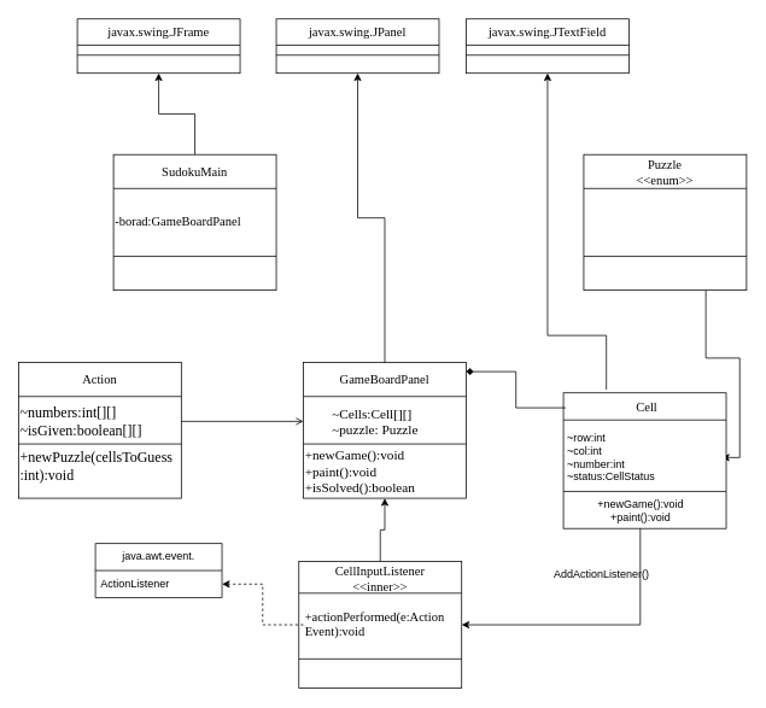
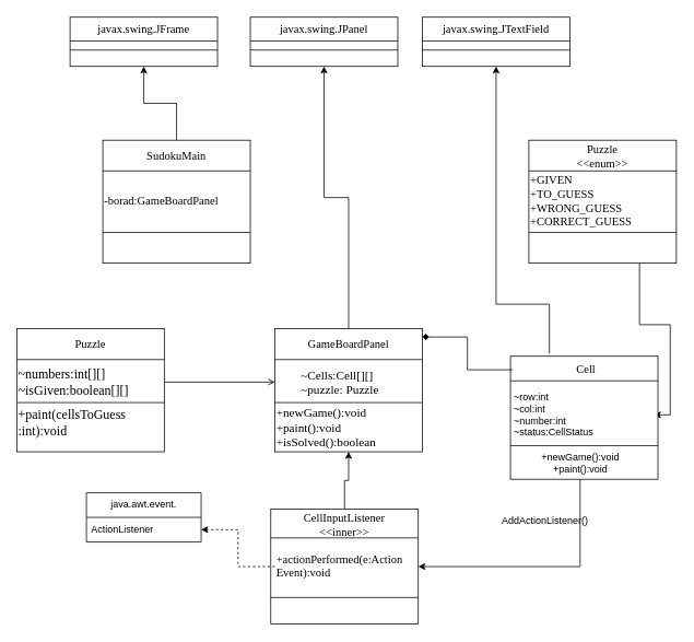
  <mxCell id="0" />
  <mxCell id="1" parent="0" />
  <mxCell id="2" value="" style="rounded=0;whiteSpace=wrap;html=1;" parent="1" vertex="1"><mxGeometry x="330" y="620" width="180" height="140" as="geometry" /></mxCell>
  <mxCell id="3" value="" style="endArrow=none;html=1;rounded=0;exitX=0;exitY=0.25;exitDx=0;exitDy=0;entryX=1;entryY=0.25;entryDx=0;entryDy=0;" parent="1" source="2" target="2" edge="1"><mxGeometry width="50" height="50" relative="1" as="geometry"><mxPoint x="600" y="890" as="sourcePoint" /><mxPoint x="650" y="840" as="targetPoint" /></mxGeometry></mxCell>
  <mxCell id="4" style="edgeStyle=orthogonalEdgeStyle;rounded=0;orthogonalLoop=1;jettySize=auto;html=1;exitX=0.5;exitY=0;exitDx=0;exitDy=0;entryX=0.5;entryY=1;entryDx=0;entryDy=0;" parent="1" source="5" target="9" edge="1"><mxGeometry relative="1" as="geometry" /></mxCell>
  <mxCell id="5" value="&lt;font face=&quot;Times New Roman&quot; style=&quot;font-size: 14px;&quot;&gt;CellInputListener&lt;br&gt;&lt;/font&gt;&lt;div&gt;&lt;font face=&quot;Times New Roman&quot; style=&quot;font-size: 14px;&quot;&gt;&amp;lt;&amp;lt;inner&amp;gt;&amp;gt;&lt;/font&gt;&lt;/div&gt;" style="text;html=1;strokeColor=none;fillColor=none;align=center;verticalAlign=middle;whiteSpace=wrap;rounded=0;" parent="1" vertex="1"><mxGeometry x="330" y="620" width="180" height="40" as="geometry" /></mxCell>
  <mxCell id="6" value="" style="endArrow=none;html=1;rounded=0;exitX=0;exitY=0.75;exitDx=0;exitDy=0;entryX=1;entryY=0.75;entryDx=0;entryDy=0;" parent="1" edge="1"><mxGeometry width="50" height="50" relative="1" as="geometry"><mxPoint x="330" y="727.75" as="sourcePoint" /><mxPoint x="510" y="727.75" as="targetPoint" /></mxGeometry></mxCell>
  <mxCell id="7" style="edgeStyle=orthogonalEdgeStyle;rounded=0;orthogonalLoop=1;jettySize=auto;html=1;entryX=1;entryY=0.5;entryDx=0;entryDy=0;dashed=1;" edge="1" parent="1" source="8" target="39"><mxGeometry relative="1" as="geometry" /></mxCell>
  <mxCell id="8" value="&lt;div style=&quot;&quot;&gt;&lt;div&gt;&lt;font face=&quot;Times New Roman&quot;&gt;&lt;span style=&quot;font-size: 14px;&quot;&gt;+actionPerformed(e:Action&lt;/span&gt;&lt;/font&gt;&lt;/div&gt;&lt;div&gt;&lt;font face=&quot;Times New Roman&quot;&gt;&lt;span style=&quot;font-size: 14px;&quot;&gt;Event):void&lt;/span&gt;&lt;/font&gt;&lt;/div&gt;&lt;/div&gt;" style="text;html=1;strokeColor=none;fillColor=none;align=left;verticalAlign=middle;whiteSpace=wrap;rounded=0;" parent="1" vertex="1"><mxGeometry x="335" y="660" width="170" height="60" as="geometry" /></mxCell>
  <mxCell id="9" value="" style="rounded=0;whiteSpace=wrap;html=1;" parent="1" vertex="1"><mxGeometry x="335" y="400" width="180" height="150" as="geometry" /></mxCell>
  <mxCell id="10" value="" style="endArrow=none;html=1;rounded=0;exitX=0;exitY=0.25;exitDx=0;exitDy=0;entryX=1;entryY=0.25;entryDx=0;entryDy=0;" parent="1" source="9" target="9" edge="1"><mxGeometry width="50" height="50" relative="1" as="geometry"><mxPoint x="605" y="670" as="sourcePoint" /><mxPoint x="655" y="620" as="targetPoint" /></mxGeometry></mxCell>
  <mxCell id="11" style="edgeStyle=orthogonalEdgeStyle;rounded=0;orthogonalLoop=1;jettySize=auto;html=1;entryX=0.5;entryY=1;entryDx=0;entryDy=0;" edge="1" parent="1" source="12" target="50"><mxGeometry relative="1" as="geometry" /></mxCell>
  <mxCell id="12" value="&lt;font face=&quot;Times New Roman&quot; style=&quot;font-size: 14px;&quot;&gt;GameBoardPanel&lt;br&gt;&lt;/font&gt;" style="text;html=1;strokeColor=none;fillColor=none;align=center;verticalAlign=middle;whiteSpace=wrap;rounded=0;" parent="1" vertex="1"><mxGeometry x="335" y="400" width="180" height="40" as="geometry" /></mxCell>
  <mxCell id="13" value="" style="endArrow=none;html=1;rounded=0;exitX=0;exitY=0.75;exitDx=0;exitDy=0;entryX=1;entryY=0.75;entryDx=0;entryDy=0;" parent="1" edge="1"><mxGeometry width="50" height="50" relative="1" as="geometry"><mxPoint x="335" y="490" as="sourcePoint" /><mxPoint x="515" y="490" as="targetPoint" /></mxGeometry></mxCell>
  <mxCell id="14" value="&lt;font style=&quot;font-size: 15px;&quot; face=&quot;Times New Roman&quot;&gt;&lt;span style=&quot;white-space: pre;&quot;&gt;&#09;&lt;/span&gt;~Cells:Cell[][]&lt;/font&gt;&lt;div&gt;&lt;font style=&quot;font-size: 15px;&quot; face=&quot;Times New Roman&quot;&gt;&lt;span style=&quot;white-space: pre;&quot;&gt;&#09;&lt;/span&gt;~puzzle: Puzzle&lt;br&gt;&lt;/font&gt;&lt;/div&gt;" style="text;html=1;strokeColor=none;fillColor=none;align=left;verticalAlign=middle;whiteSpace=wrap;rounded=0;" parent="1" vertex="1"><mxGeometry x="335" y="430" width="180" height="70" as="geometry" /></mxCell>
  <mxCell id="15" value="" style="rounded=0;whiteSpace=wrap;html=1;" parent="1" vertex="1"><mxGeometry x="20" y="400" width="180" height="150" as="geometry" /></mxCell>
  <mxCell id="16" value="" style="endArrow=none;html=1;rounded=0;exitX=0;exitY=0.25;exitDx=0;exitDy=0;entryX=1;entryY=0.25;entryDx=0;entryDy=0;" parent="1" source="15" target="15" edge="1"><mxGeometry width="50" height="50" relative="1" as="geometry"><mxPoint x="290" y="670" as="sourcePoint" /><mxPoint x="340" y="620" as="targetPoint" /></mxGeometry></mxCell>
- <mxCell id="17" value="&lt;font face=&quot;Times New Roman&quot; style=&quot;font-size: 14px;&quot;&gt;Action&lt;br&gt;&lt;/font&gt;" style="text;html=1;strokeColor=none;fillColor=none;align=center;verticalAlign=middle;whiteSpace=wrap;rounded=0;" parent="1" vertex="1"><mxGeometry x="20" y="400" width="180" height="40" as="geometry" /></mxCell>
+ <mxCell id="17" value="&lt;font face=&quot;Times New Roman&quot; style=&quot;font-size: 14px;&quot;&gt;Puzzle&lt;br&gt;&lt;/font&gt;" style="text;html=1;strokeColor=none;fillColor=none;align=center;verticalAlign=middle;whiteSpace=wrap;rounded=0;" parent="1" vertex="1"><mxGeometry x="20" y="400" width="180" height="40" as="geometry" /></mxCell>
  <mxCell id="18" value="" style="endArrow=none;html=1;rounded=0;exitX=0;exitY=0.75;exitDx=0;exitDy=0;entryX=1;entryY=0.75;entryDx=0;entryDy=0;" parent="1" edge="1"><mxGeometry width="50" height="50" relative="1" as="geometry"><mxPoint x="20" y="490" as="sourcePoint" /><mxPoint x="200" y="490" as="targetPoint" /></mxGeometry></mxCell>
  <mxCell id="19" style="edgeStyle=orthogonalEdgeStyle;rounded=0;orthogonalLoop=1;jettySize=auto;html=1;entryX=0;entryY=0.5;entryDx=0;entryDy=0;endArrow=open;" parent="1" source="20" target="14" edge="1"><mxGeometry relative="1" as="geometry" /></mxCell>
  <mxCell id="20" value="&lt;div&gt;&lt;font style=&quot;font-size: 16px;&quot; face=&quot;Times New Roman&quot;&gt;~numbers:int[][]&lt;/font&gt;&lt;/div&gt;&lt;div&gt;&lt;font style=&quot;font-size: 16px;&quot; face=&quot;Times New Roman&quot;&gt;~isGiven:boolean[][]&lt;/font&gt;&lt;/div&gt;" style="text;html=1;strokeColor=none;fillColor=none;align=left;verticalAlign=middle;whiteSpace=wrap;rounded=0;" parent="1" vertex="1"><mxGeometry x="20" y="430" width="180" height="70" as="geometry" /></mxCell>
  <mxCell id="21" style="edgeStyle=orthogonalEdgeStyle;rounded=0;orthogonalLoop=1;jettySize=auto;html=1;exitX=0.75;exitY=1;exitDx=0;exitDy=0;entryX=1;entryY=0.5;entryDx=0;entryDy=0;" edge="1" parent="1" source="22" target="33"><mxGeometry relative="1" as="geometry" /></mxCell>
  <mxCell id="22" value="" style="rounded=0;whiteSpace=wrap;html=1;" parent="1" vertex="1"><mxGeometry x="645" y="170" width="180" height="150" as="geometry" /></mxCell>
  <mxCell id="23" value="" style="endArrow=none;html=1;rounded=0;exitX=0;exitY=0.25;exitDx=0;exitDy=0;entryX=1;entryY=0.25;entryDx=0;entryDy=0;" parent="1" source="22" target="22" edge="1"><mxGeometry width="50" height="50" relative="1" as="geometry"><mxPoint x="915" y="440" as="sourcePoint" /><mxPoint x="965" y="390" as="targetPoint" /></mxGeometry></mxCell>
  <mxCell id="24" value="&lt;font face=&quot;Times New Roman&quot; style=&quot;font-size: 14px;&quot;&gt;Puzzle&lt;br&gt;&lt;/font&gt;&lt;div&gt;&lt;font face=&quot;Times New Roman&quot; style=&quot;font-size: 14px;&quot;&gt;&amp;lt;&amp;lt;enum&amp;gt;&amp;gt;&lt;/font&gt;&lt;/div&gt;" style="text;html=1;strokeColor=none;fillColor=none;align=center;verticalAlign=middle;whiteSpace=wrap;rounded=0;" parent="1" vertex="1"><mxGeometry x="645" y="170" width="180" height="40" as="geometry" /></mxCell>
  <mxCell id="25" value="" style="endArrow=none;html=1;rounded=0;exitX=0;exitY=0.75;exitDx=0;exitDy=0;entryX=1;entryY=0.75;entryDx=0;entryDy=0;" parent="1" source="22" target="22" edge="1"><mxGeometry width="50" height="50" relative="1" as="geometry"><mxPoint x="915" y="440" as="sourcePoint" /><mxPoint x="965" y="390" as="targetPoint" /></mxGeometry></mxCell>
+ <mxCell id="26" value="&lt;div style=&quot;&quot;&gt;&lt;div&gt;&lt;font face=&quot;Times New Roman&quot;&gt;&lt;span style=&quot;font-size: 14px;&quot;&gt;+GIVEN&lt;/span&gt;&lt;/font&gt;&lt;/div&gt;&lt;div&gt;&lt;font face=&quot;Times New Roman&quot;&gt;&lt;span style=&quot;font-size: 14px;&quot;&gt;+TO_GUESS&lt;/span&gt;&lt;/font&gt;&lt;/div&gt;&lt;div&gt;&lt;font face=&quot;Times New Roman&quot;&gt;&lt;span style=&quot;font-size: 14px;&quot;&gt;+WRONG_GUESS&lt;/span&gt;&lt;/font&gt;&lt;/div&gt;&lt;div&gt;&lt;font face=&quot;Times New Roman&quot;&gt;&lt;span style=&quot;font-size: 14px;&quot;&gt;+CORRECT_GUESS&lt;/span&gt;&lt;/font&gt;&lt;/div&gt;&lt;/div&gt;" style="text;html=1;strokeColor=none;fillColor=none;align=left;verticalAlign=middle;whiteSpace=wrap;rounded=0;" parent="1" vertex="1"><mxGeometry x="645" y="210" width="180" height="70" as="geometry" /></mxCell>
  <mxCell id="27" value="" style="rounded=0;whiteSpace=wrap;html=1;" parent="1" vertex="1"><mxGeometry x="622.5" y="433.5" width="180" height="150" as="geometry" /></mxCell>
  <mxCell id="28" value="" style="endArrow=none;html=1;rounded=0;exitX=0;exitY=0.25;exitDx=0;exitDy=0;entryX=1;entryY=0.25;entryDx=0;entryDy=0;" parent="1" edge="1"><mxGeometry width="50" height="50" relative="1" as="geometry"><mxPoint x="622.5" y="463.5" as="sourcePoint" /><mxPoint x="802.5" y="463.5" as="targetPoint" /></mxGeometry></mxCell>
  <mxCell id="29" style="edgeStyle=orthogonalEdgeStyle;rounded=0;orthogonalLoop=1;jettySize=auto;html=1;entryX=1;entryY=0.25;entryDx=0;entryDy=0;endArrow=diamond;" edge="1" parent="1" source="31" target="12"><mxGeometry relative="1" as="geometry" /></mxCell>
  <mxCell id="30" style="edgeStyle=orthogonalEdgeStyle;rounded=0;orthogonalLoop=1;jettySize=auto;html=1;exitX=0.25;exitY=0;exitDx=0;exitDy=0;" edge="1" parent="1" source="31" target="54"><mxGeometry relative="1" as="geometry"><Array as="points"><mxPoint x="670" y="370" /><mxPoint x="605" y="370" /></Array></mxGeometry></mxCell>
  <mxCell id="31" value="&lt;font face=&quot;Times New Roman&quot; style=&quot;font-size: 14px;&quot;&gt;Cell&lt;br&gt;&lt;/font&gt;" style="text;html=1;strokeColor=none;fillColor=none;align=center;verticalAlign=middle;whiteSpace=wrap;rounded=0;" parent="1" vertex="1"><mxGeometry x="625" y="430" width="180" height="40" as="geometry" /></mxCell>
  <mxCell id="32" value="" style="endArrow=none;html=1;rounded=0;exitX=0;exitY=0.75;exitDx=0;exitDy=0;entryX=1;entryY=0.75;entryDx=0;entryDy=0;" parent="1" edge="1"><mxGeometry width="50" height="50" relative="1" as="geometry"><mxPoint x="622.5" y="542.5" as="sourcePoint" /><mxPoint x="802.5" y="542.5" as="targetPoint" /></mxGeometry></mxCell>
  <mxCell id="33" value="~row:int&lt;div&gt;~col:int&lt;/div&gt;&lt;div&gt;~number:int&lt;/div&gt;&lt;div&gt;~status:CellStatus&lt;/div&gt;" style="text;html=1;strokeColor=none;fillColor=none;align=left;verticalAlign=middle;whiteSpace=wrap;rounded=0;" parent="1" vertex="1"><mxGeometry x="625" y="470" width="172.5" height="70" as="geometry" /></mxCell>
  <mxCell id="34" style="edgeStyle=orthogonalEdgeStyle;rounded=0;orthogonalLoop=1;jettySize=auto;html=1;entryX=1;entryY=0.5;entryDx=0;entryDy=0;" edge="1" parent="1" source="35" target="2"><mxGeometry relative="1" as="geometry"><Array as="points"><mxPoint x="708" y="690" /></Array></mxGeometry></mxCell>
  <mxCell id="35" value="+newGame():void&lt;div&gt;+paint():void&lt;/div&gt;" style="text;html=1;strokeColor=none;fillColor=none;align=center;verticalAlign=middle;whiteSpace=wrap;rounded=0;" parent="1" vertex="1"><mxGeometry x="622.5" y="543.5" width="170" height="40" as="geometry" /></mxCell>
  <mxCell id="36" value="&lt;div&gt;&lt;font style=&quot;font-size: 15px;&quot; face=&quot;Times New Roman&quot;&gt;+newGame():void&lt;/font&gt;&lt;/div&gt;&lt;div&gt;&lt;font style=&quot;font-size: 15px;&quot; face=&quot;Times New Roman&quot;&gt;+paint():void&lt;/font&gt;&lt;/div&gt;&lt;div&gt;&lt;font style=&quot;font-size: 15px;&quot; face=&quot;Times New Roman&quot;&gt;+isSolved():boolean&lt;/font&gt;&lt;/div&gt;" style="text;html=1;strokeColor=none;fillColor=none;align=left;verticalAlign=middle;whiteSpace=wrap;rounded=0;" vertex="1" parent="1"><mxGeometry x="335" y="490" width="180" height="60" as="geometry" /></mxCell>
- <mxCell id="37" value="&lt;div&gt;&lt;font face=&quot;Times New Roman&quot;&gt;&lt;span style=&quot;font-size: 16px;&quot;&gt;+newPuzzle(cellsToGuess&lt;/span&gt;&lt;/font&gt;&lt;/div&gt;&lt;div&gt;&lt;font face=&quot;Times New Roman&quot;&gt;&lt;span style=&quot;font-size: 16px;&quot;&gt;:int):void&lt;/span&gt;&lt;/font&gt;&lt;/div&gt;" style="text;html=1;strokeColor=none;fillColor=none;align=left;verticalAlign=middle;whiteSpace=wrap;rounded=0;" vertex="1" parent="1"><mxGeometry x="20" y="480" width="180" height="70" as="geometry" /></mxCell>
+ <mxCell id="37" value="&lt;div&gt;&lt;font face=&quot;Times New Roman&quot;&gt;&lt;span style=&quot;font-size: 16px;&quot;&gt;+paint(cellsToGuess&lt;/span&gt;&lt;/font&gt;&lt;/div&gt;&lt;div&gt;&lt;font face=&quot;Times New Roman&quot;&gt;&lt;span style=&quot;font-size: 16px;&quot;&gt;:int):void&lt;/span&gt;&lt;/font&gt;&lt;/div&gt;" style="text;html=1;strokeColor=none;fillColor=none;align=left;verticalAlign=middle;whiteSpace=wrap;rounded=0;" vertex="1" parent="1"><mxGeometry x="20" y="480" width="180" height="70" as="geometry" /></mxCell>
  <mxCell id="38" value="java.awt.event." style="swimlane;fontStyle=0;childLayout=stackLayout;horizontal=1;startSize=30;horizontalStack=0;resizeParent=1;resizeParentMax=0;resizeLast=0;collapsible=1;marginBottom=0;whiteSpace=wrap;html=1;" vertex="1" parent="1"><mxGeometry x="105" y="600" width="140" height="60" as="geometry" /></mxCell>
  <mxCell id="39" value="ActionListener" style="text;strokeColor=none;fillColor=none;align=left;verticalAlign=middle;spacingLeft=4;spacingRight=4;overflow=hidden;points=[[0,0.5],[1,0.5]];portConstraint=eastwest;rotatable=0;whiteSpace=wrap;html=1;" vertex="1" parent="38"><mxGeometry y="30" width="140" height="30" as="geometry" /></mxCell>
  <mxCell id="40" value="" style="rounded=0;whiteSpace=wrap;html=1;" vertex="1" parent="1"><mxGeometry x="125" y="170" width="180" height="150" as="geometry" /></mxCell>
  <mxCell id="41" value="" style="endArrow=none;html=1;rounded=0;exitX=0;exitY=0.25;exitDx=0;exitDy=0;entryX=1;entryY=0.25;entryDx=0;entryDy=0;" edge="1" parent="1" source="40" target="40"><mxGeometry width="50" height="50" relative="1" as="geometry"><mxPoint x="395" y="440" as="sourcePoint" /><mxPoint x="445" y="390" as="targetPoint" /></mxGeometry></mxCell>
  <mxCell id="42" style="edgeStyle=orthogonalEdgeStyle;rounded=0;orthogonalLoop=1;jettySize=auto;html=1;entryX=0.5;entryY=1;entryDx=0;entryDy=0;" edge="1" parent="1" source="43" target="46"><mxGeometry relative="1" as="geometry" /></mxCell>
  <mxCell id="43" value="&lt;font face=&quot;Times New Roman&quot;&gt;&lt;span style=&quot;font-size: 14px;&quot;&gt;SudokuMain&lt;/span&gt;&lt;/font&gt;" style="text;html=1;strokeColor=none;fillColor=none;align=center;verticalAlign=middle;whiteSpace=wrap;rounded=0;" vertex="1" parent="1"><mxGeometry x="125" y="170" width="180" height="40" as="geometry" /></mxCell>
  <mxCell id="44" value="" style="endArrow=none;html=1;rounded=0;exitX=0;exitY=0.75;exitDx=0;exitDy=0;entryX=1;entryY=0.75;entryDx=0;entryDy=0;" edge="1" parent="1" source="40" target="40"><mxGeometry width="50" height="50" relative="1" as="geometry"><mxPoint x="395" y="440" as="sourcePoint" /><mxPoint x="445" y="390" as="targetPoint" /></mxGeometry></mxCell>
  <mxCell id="45" value="&lt;div style=&quot;&quot;&gt;&lt;div&gt;&lt;font face=&quot;Times New Roman&quot;&gt;&lt;span style=&quot;font-size: 14px;&quot;&gt;-borad:GameBoardPanel&lt;/span&gt;&lt;/font&gt;&lt;/div&gt;&lt;/div&gt;" style="text;html=1;strokeColor=none;fillColor=none;align=left;verticalAlign=middle;whiteSpace=wrap;rounded=0;" vertex="1" parent="1"><mxGeometry x="125" y="210" width="180" height="70" as="geometry" /></mxCell>
  <mxCell id="46" value="" style="rounded=0;whiteSpace=wrap;html=1;" vertex="1" parent="1"><mxGeometry x="85" y="20" width="180" height="60" as="geometry" /></mxCell>
  <mxCell id="47" value="" style="endArrow=none;html=1;rounded=0;exitX=0;exitY=0.25;exitDx=0;exitDy=0;entryX=1;entryY=0.25;entryDx=0;entryDy=0;" edge="1" parent="1"><mxGeometry width="50" height="50" relative="1" as="geometry"><mxPoint x="85" y="49" as="sourcePoint" /><mxPoint x="265" y="49" as="targetPoint" /></mxGeometry></mxCell>
  <mxCell id="48" value="&lt;font face=&quot;Times New Roman&quot;&gt;&lt;span style=&quot;font-size: 14px;&quot;&gt;javax.swing.JFrame&lt;/span&gt;&lt;/font&gt;" style="text;html=1;strokeColor=none;fillColor=none;align=center;verticalAlign=middle;whiteSpace=wrap;rounded=0;" vertex="1" parent="1"><mxGeometry x="85" y="20" width="180" height="30" as="geometry" /></mxCell>
  <mxCell id="49" value="" style="endArrow=none;html=1;rounded=0;exitX=0;exitY=0.75;exitDx=0;exitDy=0;entryX=1;entryY=0.75;entryDx=0;entryDy=0;" edge="1" parent="1"><mxGeometry width="50" height="50" relative="1" as="geometry"><mxPoint x="85" y="60" as="sourcePoint" /><mxPoint x="265" y="60" as="targetPoint" /></mxGeometry></mxCell>
  <mxCell id="50" value="" style="rounded=0;whiteSpace=wrap;html=1;" vertex="1" parent="1"><mxGeometry x="305" y="20" width="180" height="60" as="geometry" /></mxCell>
  <mxCell id="51" value="" style="endArrow=none;html=1;rounded=0;exitX=0;exitY=0.25;exitDx=0;exitDy=0;entryX=1;entryY=0.25;entryDx=0;entryDy=0;" edge="1" parent="1"><mxGeometry width="50" height="50" relative="1" as="geometry"><mxPoint x="305" y="49" as="sourcePoint" /><mxPoint x="485" y="49" as="targetPoint" /></mxGeometry></mxCell>
  <mxCell id="52" value="&lt;font face=&quot;Times New Roman&quot;&gt;&lt;span style=&quot;font-size: 14px;&quot;&gt;javax.swing.JPanel&lt;/span&gt;&lt;/font&gt;&lt;span style=&quot;color: rgba(0, 0, 0, 0); font-family: monospace; font-size: 0px; text-align: start; text-wrap: nowrap;&quot;&gt;%3CmxGraphModel%3E%3Croot%3E%3CmxCell%20id%3D%220%22%2F%3E%3CmxCell%20id%3D%221%22%20parent%3D%220%22%2F%3E%3CmxCell%20id%3D%222%22%20value%3D%22%22%20style%3D%22rounded%3D0%3BwhiteSpace%3Dwrap%3Bhtml%3D1%3B%22%20vertex%3D%221%22%20parent%3D%221%22%3E%3CmxGeometry%20x%3D%2290%22%20y%3D%2210%22%20width%3D%22180%22%20height%3D%2260%22%20as%3D%22geometry%22%2F%3E%3C%2FmxCell%3E%3CmxCell%20id%3D%223%22%20value%3D%22%22%20style%3D%22endArrow%3Dnone%3Bhtml%3D1%3Brounded%3D0%3BexitX%3D0%3BexitY%3D0.25%3BexitDx%3D0%3BexitDy%3D0%3BentryX%3D1%3BentryY%3D0.25%3BentryDx%3D0%3BentryDy%3D0%3B%22%20edge%3D%221%22%20parent%3D%221%22%3E%3CmxGeometry%20width%3D%2250%22%20height%3D%2250%22%20relative%3D%221%22%20as%3D%22geometry%22%3E%3CmxPoint%20x%3D%2290%22%20y%3D%2239%22%20as%3D%22sourcePoint%22%2F%3E%3CmxPoint%20x%3D%22270%22%20y%3D%2239%22%20as%3D%22targetPoint%22%2F%3E%3C%2FmxGeometry%3E%3C%2FmxCell%3E%3CmxCell%20id%3D%224%22%20value%3D%22%26lt%3Bfont%20face%3D%26quot%3BTimes%20New%20Roman%26quot%3B%26gt%3B%26lt%3Bspan%20style%3D%26quot%3Bfont-size%3A%2014px%3B%26quot%3B%26gt%3Bjavax.swing.JFrame%26lt%3B%2Fspan%26gt%3B%26lt%3B%2Ffont%26gt%3B%22%20style%3D%22text%3Bhtml%3D1%3BstrokeColor%3Dnone%3BfillColor%3Dnone%3Balign%3Dcenter%3BverticalAlign%3Dmiddle%3BwhiteSpace%3Dwrap%3Brounded%3D0%3B%22%20vertex%3D%221%22%20parent%3D%221%22%3E%3CmxGeometry%20x%3D%2290%22%20y%3D%2210%22%20width%3D%22180%22%20height%3D%2230%22%20as%3D%22geometry%22%2F%3E%3C%2FmxCell%3E%3CmxCell%20id%3D%225%22%20value%3D%22%22%20style%3D%22endArrow%3Dnone%3Bhtml%3D1%3Brounded%3D0%3BexitX%3D0%3BexitY%3D0.75%3BexitDx%3D0%3BexitDy%3D0%3BentryX%3D1%3BentryY%3D0.75%3BentryDx%3D0%3BentryDy%3D0%3B%22%20edge%3D%221%22%20parent%3D%221%22%3E%3CmxGeometry%20width%3D%2250%22%20height%3D%2250%22%20relative%3D%221%22%20as%3D%22geometry%22%3E%3CmxPoint%20x%3D%2290%22%20y%3D%2250%22%20as%3D%22sourcePoint%22%2F%3E%3CmxPoint%20x%3D%22270%22%20y%3D%2250%22%20as%3D%22targetPoint%22%2F%3E%3C%2FmxGeometry%3E%3C%2FmxCell%3E%3C%2Froot%3E%3C%2FmxGraphModel%3E&lt;/span&gt;" style="text;html=1;strokeColor=none;fillColor=none;align=center;verticalAlign=middle;whiteSpace=wrap;rounded=0;" vertex="1" parent="1"><mxGeometry x="305" y="20" width="180" height="30" as="geometry" /></mxCell>
  <mxCell id="53" value="" style="endArrow=none;html=1;rounded=0;exitX=0;exitY=0.75;exitDx=0;exitDy=0;entryX=1;entryY=0.75;entryDx=0;entryDy=0;" edge="1" parent="1"><mxGeometry width="50" height="50" relative="1" as="geometry"><mxPoint x="305" y="60" as="sourcePoint" /><mxPoint x="485" y="60" as="targetPoint" /></mxGeometry></mxCell>
  <mxCell id="54" value="" style="rounded=0;whiteSpace=wrap;html=1;" vertex="1" parent="1"><mxGeometry x="515" y="20" width="180" height="60" as="geometry" /></mxCell>
  <mxCell id="55" value="" style="endArrow=none;html=1;rounded=0;exitX=0;exitY=0.25;exitDx=0;exitDy=0;entryX=1;entryY=0.25;entryDx=0;entryDy=0;" edge="1" parent="1"><mxGeometry width="50" height="50" relative="1" as="geometry"><mxPoint x="515" y="49" as="sourcePoint" /><mxPoint x="695" y="49" as="targetPoint" /></mxGeometry></mxCell>
  <mxCell id="56" value="&lt;font face=&quot;Times New Roman&quot;&gt;&lt;span style=&quot;font-size: 14px;&quot;&gt;javax.swing.JTextField&lt;/span&gt;&lt;/font&gt;" style="text;html=1;strokeColor=none;fillColor=none;align=center;verticalAlign=middle;whiteSpace=wrap;rounded=0;" vertex="1" parent="1"><mxGeometry x="515" y="20" width="180" height="30" as="geometry" /></mxCell>
  <mxCell id="57" value="" style="endArrow=none;html=1;rounded=0;exitX=0;exitY=0.75;exitDx=0;exitDy=0;entryX=1;entryY=0.75;entryDx=0;entryDy=0;" edge="1" parent="1"><mxGeometry width="50" height="50" relative="1" as="geometry"><mxPoint x="515" y="60" as="sourcePoint" /><mxPoint x="695" y="60" as="targetPoint" /></mxGeometry></mxCell>
  <mxCell id="58" value="AddActionListener()" style="text;html=1;align=center;verticalAlign=middle;whiteSpace=wrap;rounded=0;" vertex="1" parent="1"><mxGeometry x="635" y="620" width="60" height="30" as="geometry" /></mxCell>
